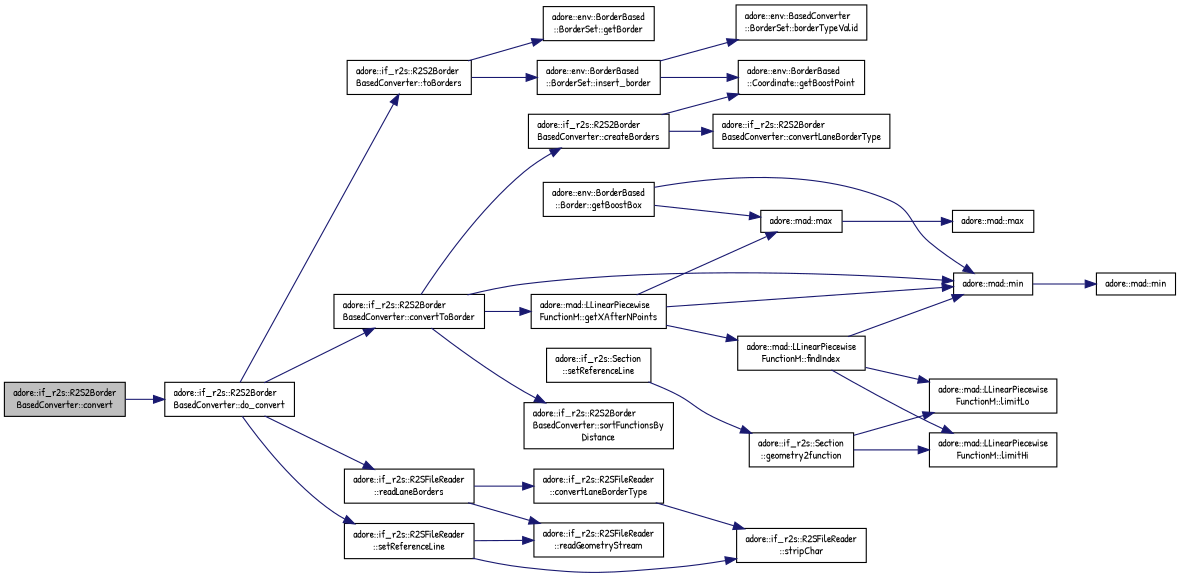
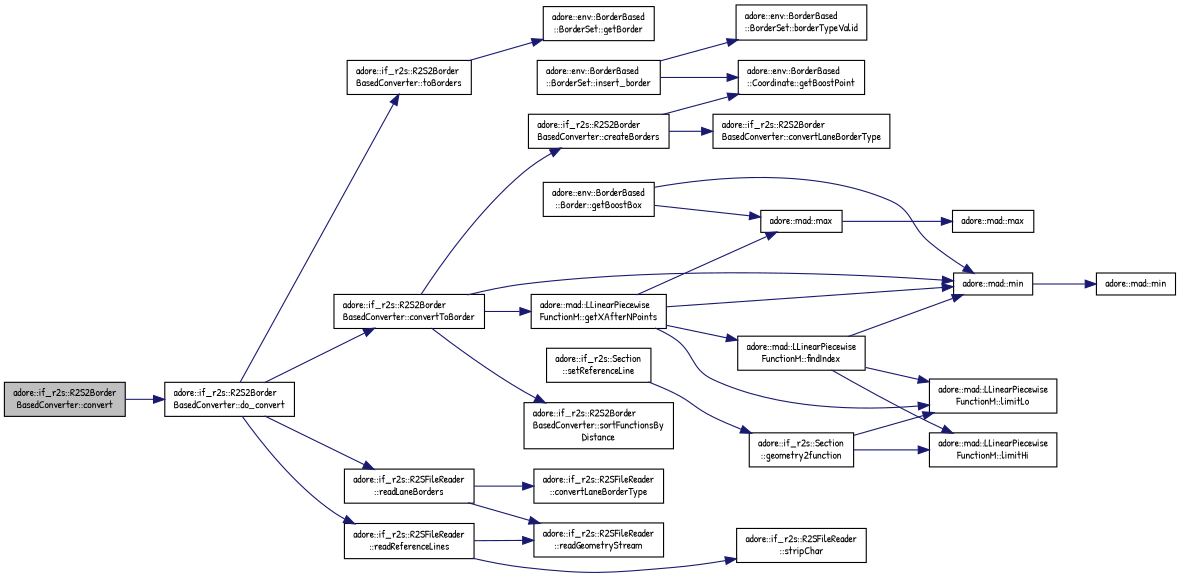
  digraph {
    fontname="Patrick Hand"
    rankdir=LR
    node [color=black fillcolor=white fontname="Patrick Hand" fontsize=10 shape=record style=filled]
    edge [color=midnightblue fontname="Patrick Hand" fontsize=10 labelfontname=Helvetica labelfontsize=10 style=solid]
    n1 [fillcolor=grey75 fontcolor=black height=0.2 label="adore::if_r2s::R2S2Border\lBasedConverter::convert" width=0.4]
    n2 [height=0.2 label="adore::if_r2s::R2S2Border\lBasedConverter::do_convert" width=0.4]
    n3 [height=0.2 label="adore::if_r2s::R2S2Border\lBasedConverter::convertToBorder" width=0.4]
    n4 [height=0.2 label="adore::if_r2s::R2SFileReader\l::readLaneBorders" width=0.4]
-   n5 [height=0.2 label="adore::if_r2s::R2SFileReader\l::setReferenceLine" width=0.4]
+   n5 [height=0.2 label="adore::if_r2s::R2SFileReader\l::readReferenceLines" width=0.4]
    n6 [height=0.2 label="adore::if_r2s::R2S2Border\lBasedConverter::toBorders" width=0.4]
    n7 [height=0.2 label="adore::if_r2s::R2S2Border\lBasedConverter::createBorders" width=0.4]
    n8 [height=0.2 label="adore::mad::min" width=0.4]
    n9 [height=0.2 label="adore::mad::LLinearPiecewise\lFunctionM::getXAfterNPoints" width=0.4]
    n10 [height=0.2 label="adore::if_r2s::R2S2Border\lBasedConverter::sortFunctionsBy\lDistance" width=0.4]
    n11 [height=0.2 label="adore::if_r2s::R2SFileReader\l::convertLaneBorderType" width=0.4]
    n12 [height=0.2 label="adore::if_r2s::R2SFileReader\l::readGeometryStream" width=0.4]
    n13 [height=0.2 label="adore::if_r2s::R2SFileReader\l::stripChar" width=0.4]
    n14 [height=0.2 label="adore::env::BorderBased\l::BorderSet::insert_border" width=0.4]
    n15 [height=0.2 label="adore::env::BorderBased\l::BorderSet::getBorder" width=0.4]
    n16 [height=0.2 label="adore::if_r2s::R2S2Border\lBasedConverter::convertLaneBorderType" width=0.4]
    n17 [height=0.2 label="adore::env::BorderBased\l::Coordinate::getBoostPoint" width=0.4]
    n18 [height=0.2 label="adore::mad::min" width=0.4]
    n19 [height=0.2 label="adore::mad::max" width=0.4]
    n20 [height=0.2 label="adore::mad::LLinearPiecewise\lFunctionM::findIndex" width=0.4]
    n21 [height=0.2 label="adore::mad::LLinearPiecewise\lFunctionM::limitLo" width=0.4]
-   n22 [height=0.2 label="adore::env::BasedConverter\l::BorderSet::borderTypeValid" width=0.4]
+   n22 [height=0.2 label="adore::env::BorderBased\l::BorderSet::borderTypeValid" width=0.4]
    n23 [height=0.2 label="adore::env::BorderBased\l::Border::getBoostBox" width=0.4]
    n24 [height=0.2 label="adore::mad::max" width=0.4]
    n25 [height=0.2 label="adore::mad::LLinearPiecewise\lFunctionM::limitHi" width=0.4]
    n26 [height=0.2 label="adore::if_r2s::Section\l::setReferenceLine" width=0.4]
    n27 [height=0.2 label="adore::if_r2s::Section\l::geometry2function" width=0.4]
    n1 -> n2
    n2 -> n3
    n2 -> n4
    n2 -> n5
    n2 -> n6
    n3 -> n7
    n3 -> n8
    n3 -> n9
    n3 -> n10
    n4 -> n11
    n4 -> n12
    n5 -> n12
    n5 -> n13
-   n6 -> n14
    n6 -> n15
    n7 -> n16
    n7 -> n17
    n8 -> n18
    n9 -> n8
    n9 -> n19
    n9 -> n20
-   n11 -> n13
+   n9 -> n21
    n14 -> n17
    n14 -> n22
    n19 -> n24
    n20 -> n8
    n20 -> n21
    n20 -> n25
    n23 -> n8
    n23 -> n19
    n26 -> n27
    n27 -> n21
    n27 -> n25
  }
